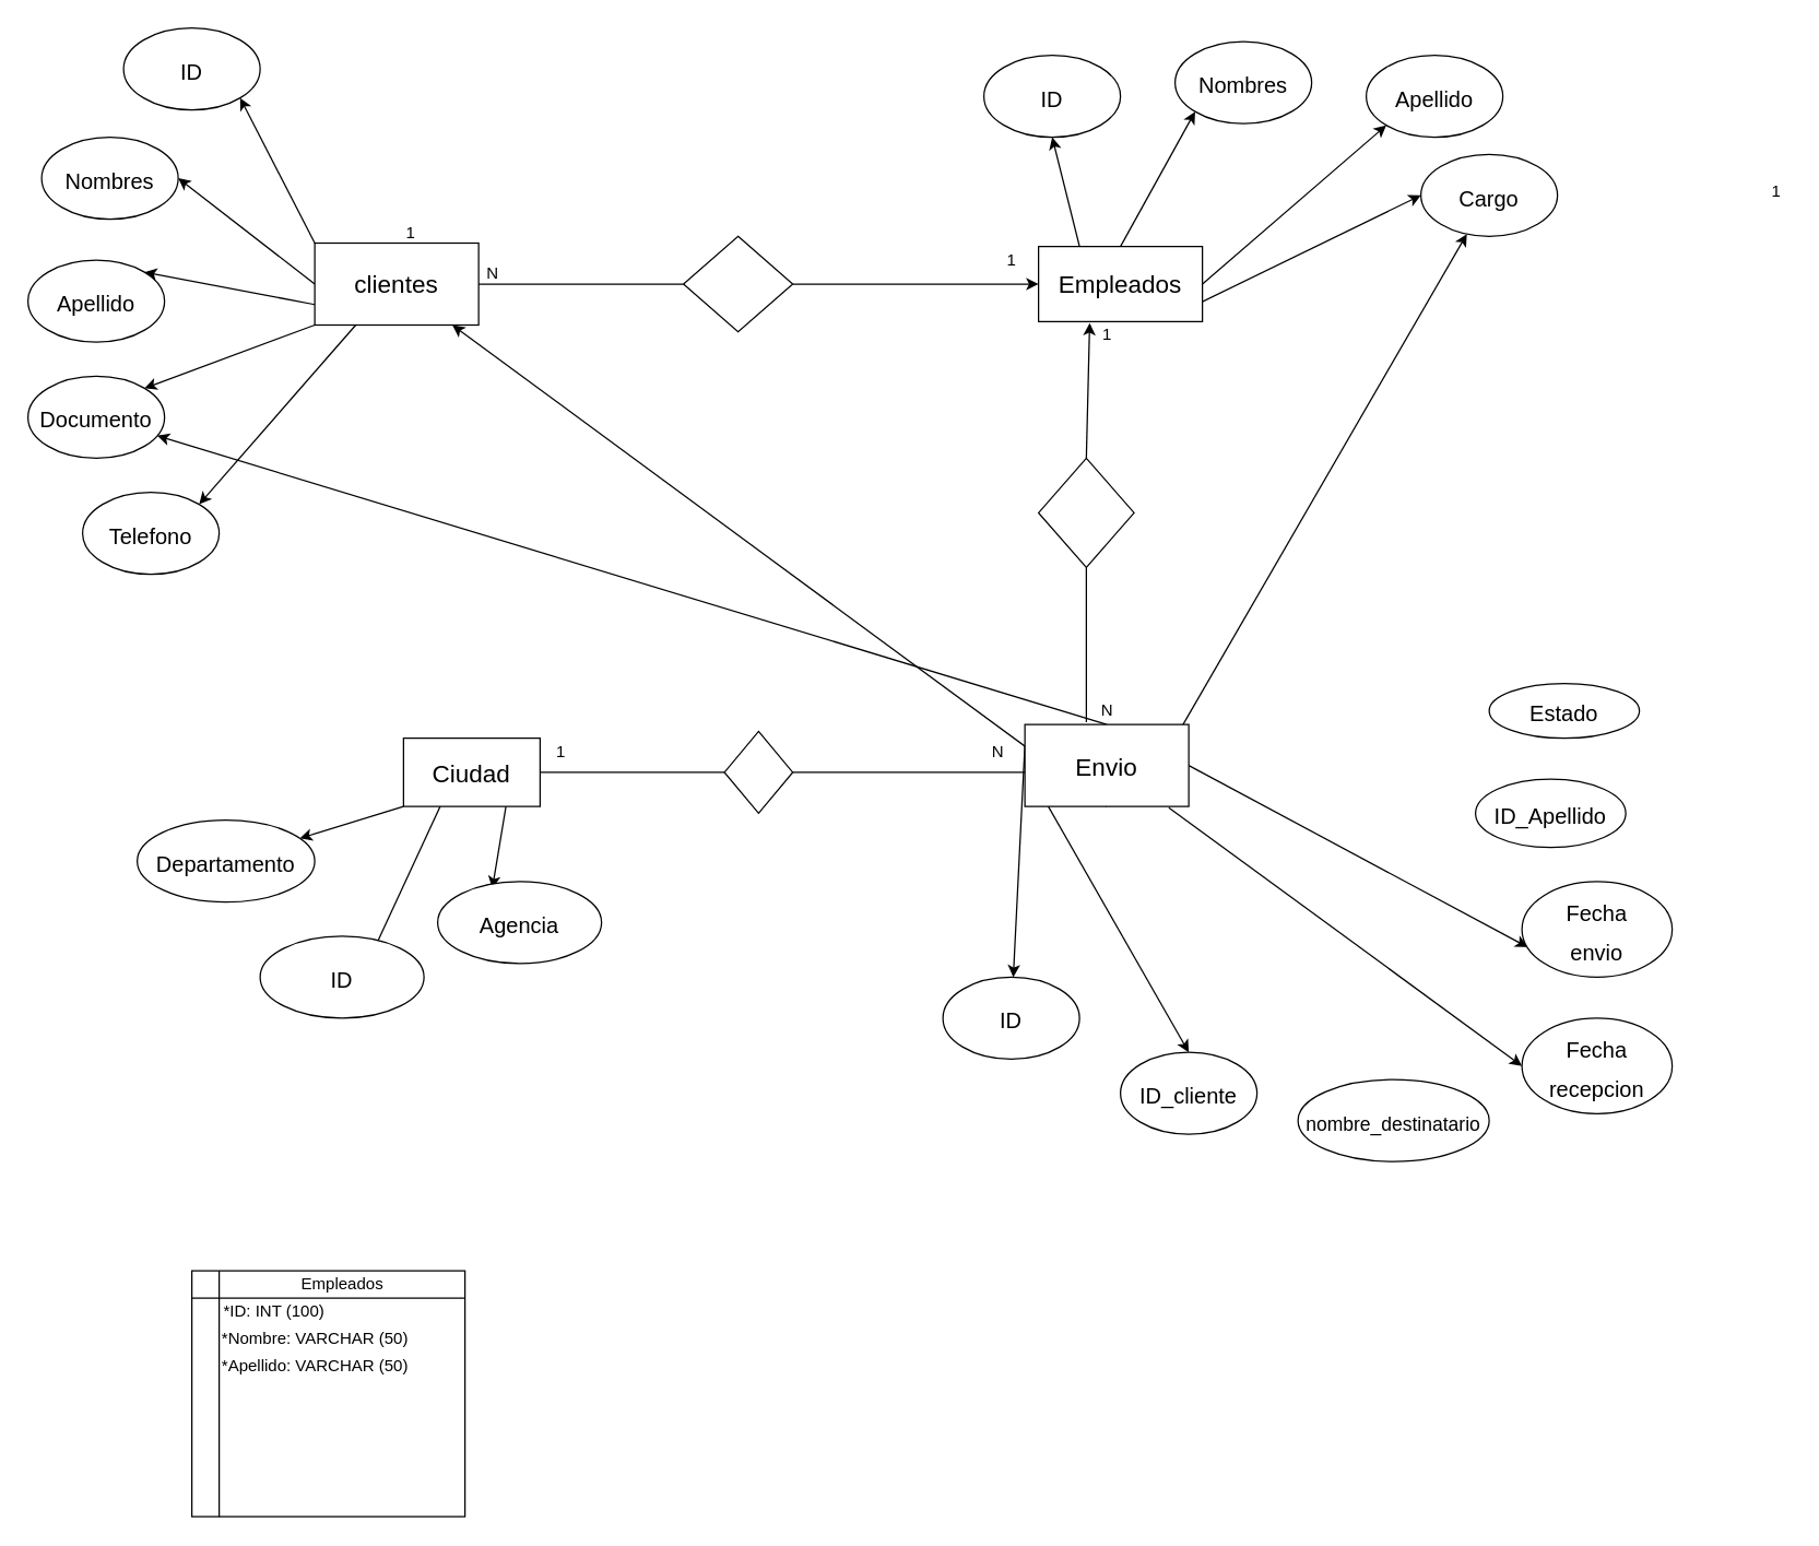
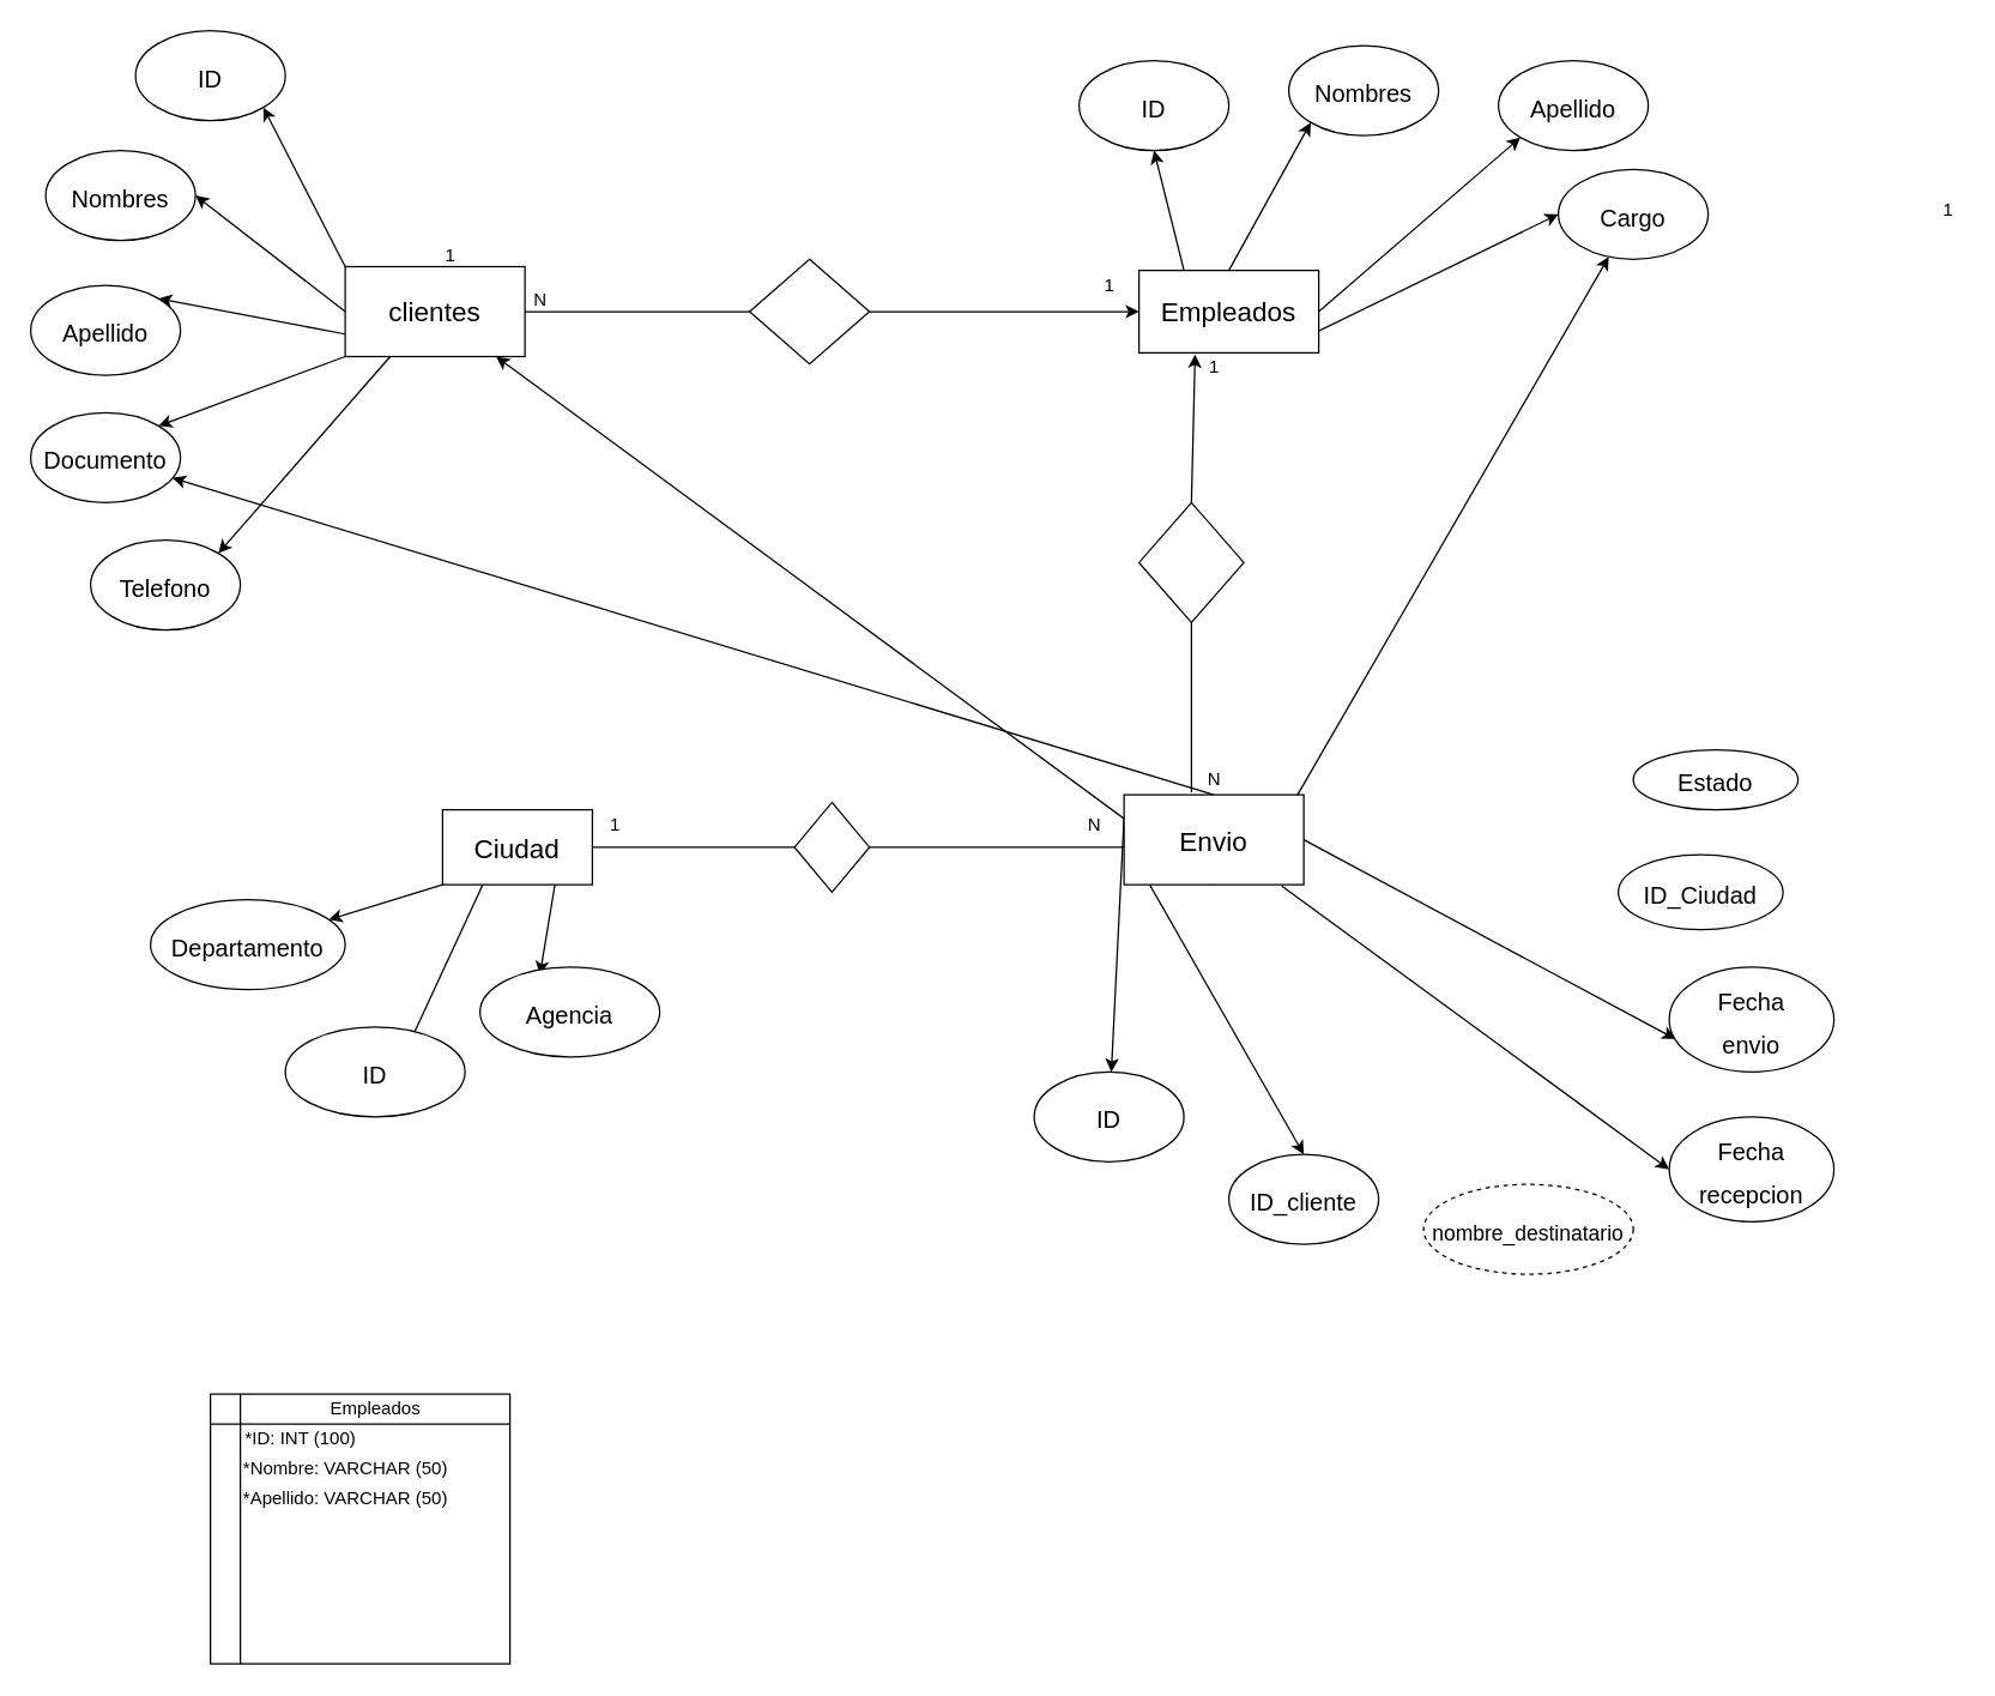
  <mxCell id="0" />
  <mxCell id="1" parent="0" />
  <mxCell id="2" style="edgeStyle=none;html=1;exitX=0;exitY=0.5;exitDx=0;exitDy=0;fontSize=24;entryX=1;entryY=0.5;entryDx=0;entryDy=0;" parent="1" source="7" target="8" edge="1"><mxGeometry relative="1" as="geometry"><mxPoint x="200" y="240.167" as="targetPoint" /></mxGeometry></mxCell>
  <mxCell id="3" style="edgeStyle=none;html=1;exitX=0;exitY=0.75;exitDx=0;exitDy=0;fontSize=24;entryX=1;entryY=0;entryDx=0;entryDy=0;" parent="1" source="7" target="9" edge="1"><mxGeometry relative="1" as="geometry"><mxPoint x="210" y="310" as="targetPoint" /></mxGeometry></mxCell>
  <mxCell id="4" style="edgeStyle=none;html=1;exitX=0;exitY=1;exitDx=0;exitDy=0;fontSize=24;entryX=1;entryY=0;entryDx=0;entryDy=0;" parent="1" source="7" target="10" edge="1"><mxGeometry relative="1" as="geometry"><mxPoint x="280" y="350" as="targetPoint" /></mxGeometry></mxCell>
  <mxCell id="5" style="edgeStyle=none;html=1;exitX=0.25;exitY=1;exitDx=0;exitDy=0;fontSize=16;entryX=1;entryY=0;entryDx=0;entryDy=0;" parent="1" source="7" target="19" edge="1"><mxGeometry relative="1" as="geometry"><mxPoint x="210" y="400" as="targetPoint" /></mxGeometry></mxCell>
  <mxCell id="6" style="edgeStyle=none;html=1;exitX=0;exitY=0;exitDx=0;exitDy=0;entryX=1;entryY=1;entryDx=0;entryDy=0;" parent="1" source="7" target="48" edge="1"><mxGeometry relative="1" as="geometry"><mxPoint x="190" y="90" as="targetPoint" /></mxGeometry></mxCell>
  <mxCell id="7" value="&lt;font style=&quot;font-size: 18px&quot;&gt;clientes&lt;/font&gt;" style="rounded=0;whiteSpace=wrap;html=1;" parent="1" vertex="1"><mxGeometry x="230" y="177.5" width="120" height="60" as="geometry" /></mxCell>
  <mxCell id="8" value="&lt;font size=&quot;3&quot;&gt;Nombres&lt;/font&gt;" style="ellipse;whiteSpace=wrap;html=1;fontSize=24;" parent="1" vertex="1"><mxGeometry x="30" y="100" width="100" height="60" as="geometry" /></mxCell>
  <mxCell id="9" value="&lt;span style=&quot;font-size: 16px&quot;&gt;Apellido&lt;/span&gt;" style="ellipse;whiteSpace=wrap;html=1;fontSize=24;" parent="1" vertex="1"><mxGeometry x="20" y="190" width="100" height="60" as="geometry" /></mxCell>
  <mxCell id="10" value="&lt;span style=&quot;font-size: 16px&quot;&gt;Documento&lt;/span&gt;" style="ellipse;whiteSpace=wrap;html=1;fontSize=24;" parent="1" vertex="1"><mxGeometry x="20" y="275" width="100" height="60" as="geometry" /></mxCell>
  <mxCell id="11" style="edgeStyle=none;html=1;exitX=0;exitY=0.25;exitDx=0;exitDy=0;fontSize=16;" parent="1" source="18" target="20" edge="1"><mxGeometry relative="1" as="geometry" /></mxCell>
  <mxCell id="12" style="edgeStyle=none;html=1;exitX=0.5;exitY=1;exitDx=0;exitDy=0;fontSize=16;" parent="1" source="18" target="7" edge="1"><mxGeometry relative="1" as="geometry"><mxPoint x="1150" y="790" as="targetPoint" /></mxGeometry></mxCell>
  <mxCell id="13" style="edgeStyle=none;html=1;exitX=0.878;exitY=1.015;exitDx=0;exitDy=0;fontSize=14;entryX=0;entryY=0.5;entryDx=0;entryDy=0;exitPerimeter=0;" parent="1" source="18" target="22" edge="1"><mxGeometry relative="1" as="geometry"><mxPoint x="1140" y="780" as="targetPoint" /></mxGeometry></mxCell>
  <mxCell id="14" style="edgeStyle=none;html=1;exitX=1;exitY=0.5;exitDx=0;exitDy=0;fontSize=14;entryX=0.038;entryY=0.686;entryDx=0;entryDy=0;entryPerimeter=0;" parent="1" source="18" target="23" edge="1"><mxGeometry relative="1" as="geometry"><mxPoint x="1240" y="680" as="targetPoint" /></mxGeometry></mxCell>
  <mxCell id="15" style="edgeStyle=none;html=1;exitX=0.917;exitY=0.167;exitDx=0;exitDy=0;fontSize=14;exitPerimeter=0;" parent="1" source="18" target="45" edge="1"><mxGeometry relative="1" as="geometry"><mxPoint x="1220" y="660" as="targetPoint" /></mxGeometry></mxCell>
  <mxCell id="16" style="edgeStyle=none;html=1;exitX=0;exitY=0.5;exitDx=0;exitDy=0;entryX=0.5;entryY=0;entryDx=0;entryDy=0;" parent="1" source="18" target="47" edge="1"><mxGeometry relative="1" as="geometry"><mxPoint x="950" y="720" as="targetPoint" /></mxGeometry></mxCell>
  <mxCell id="17" style="edgeStyle=none;html=1;exitX=0.5;exitY=0;exitDx=0;exitDy=0;" parent="1" source="18" target="10" edge="1"><mxGeometry relative="1" as="geometry" /></mxCell>
  <mxCell id="18" value="&lt;span style=&quot;font-size: 18px&quot;&gt;Envio&lt;/span&gt;" style="rounded=0;whiteSpace=wrap;html=1;fontSize=24;" parent="1" vertex="1"><mxGeometry x="750" y="530" width="120" height="60" as="geometry" /></mxCell>
  <mxCell id="19" value="&lt;span style=&quot;font-size: 16px&quot;&gt;Telefono&lt;/span&gt;" style="ellipse;whiteSpace=wrap;html=1;fontSize=24;" parent="1" vertex="1"><mxGeometry x="60" y="360" width="100" height="60" as="geometry" /></mxCell>
  <mxCell id="20" value="&lt;span style=&quot;font-size: 16px&quot;&gt;ID&lt;/span&gt;" style="ellipse;whiteSpace=wrap;html=1;fontSize=24;" parent="1" vertex="1"><mxGeometry x="690" y="715" width="100" height="60" as="geometry" /></mxCell>
- <mxCell id="21" value="&lt;font style=&quot;font-size: 14px&quot;&gt;nombre_destinatario&lt;/font&gt;" style="ellipse;whiteSpace=wrap;html=1;fontSize=24;" parent="1" vertex="1"><mxGeometry x="950" y="790" width="140" height="60" as="geometry" /></mxCell>
+ <mxCell id="21" value="&lt;font style=&quot;font-size: 14px&quot;&gt;nombre_destinatario&lt;/font&gt;" style="ellipse;whiteSpace=wrap;html=1;fontSize=24;dashed=1;" parent="1" vertex="1"><mxGeometry x="950" y="790" width="140" height="60" as="geometry" /></mxCell>
  <mxCell id="22" value="&lt;span style=&quot;font-size: 16px&quot;&gt;Fecha&lt;br&gt;recepcion&lt;br&gt;&lt;/span&gt;" style="ellipse;whiteSpace=wrap;html=1;fontSize=24;" parent="1" vertex="1"><mxGeometry x="1114" y="745" width="110" height="70" as="geometry" /></mxCell>
  <mxCell id="23" value="&lt;span style=&quot;font-size: 16px&quot;&gt;Fecha&lt;br&gt;envio&lt;br&gt;&lt;/span&gt;" style="ellipse;whiteSpace=wrap;html=1;fontSize=24;" parent="1" vertex="1"><mxGeometry x="1114" y="645" width="110" height="70" as="geometry" /></mxCell>
- <mxCell id="24" value="&lt;span style=&quot;font-size: 16px&quot;&gt;ID_Apellido&lt;br&gt;&lt;/span&gt;" style="ellipse;whiteSpace=wrap;html=1;fontSize=24;" parent="1" vertex="1"><mxGeometry x="1080" y="570" width="110" height="50" as="geometry" /></mxCell>
+ <mxCell id="24" value="&lt;span style=&quot;font-size: 16px&quot;&gt;ID_Ciudad&lt;br&gt;&lt;/span&gt;" style="ellipse;whiteSpace=wrap;html=1;fontSize=24;" parent="1" vertex="1"><mxGeometry x="1080" y="570" width="110" height="50" as="geometry" /></mxCell>
  <mxCell id="25" style="edgeStyle=none;html=1;exitX=0;exitY=1;exitDx=0;exitDy=0;fontSize=14;" parent="1" source="28" target="29" edge="1"><mxGeometry relative="1" as="geometry"><mxPoint x="340" y="440" as="targetPoint" /></mxGeometry></mxCell>
  <mxCell id="26" style="edgeStyle=none;html=1;exitX=0.5;exitY=0;exitDx=0;exitDy=0;fontSize=14;entryX=0.5;entryY=1;entryDx=0;entryDy=0;" parent="1" source="28" target="30" edge="1"><mxGeometry relative="1" as="geometry"><mxPoint x="450" y="420" as="targetPoint" /></mxGeometry></mxCell>
  <mxCell id="27" style="edgeStyle=none;html=1;exitX=0.75;exitY=1;exitDx=0;exitDy=0;fontSize=14;" parent="1" source="28" edge="1"><mxGeometry relative="1" as="geometry"><mxPoint x="360" y="650" as="targetPoint" /></mxGeometry></mxCell>
  <mxCell id="28" value="&lt;span style=&quot;font-size: 18px&quot;&gt;Ciudad&lt;/span&gt;" style="rounded=0;whiteSpace=wrap;html=1;fontSize=24;" parent="1" vertex="1"><mxGeometry x="295" y="540" width="100" height="50" as="geometry" /></mxCell>
  <mxCell id="29" value="&lt;p&gt;&lt;font size=&quot;3&quot;&gt;Departamento&lt;/font&gt;&lt;/p&gt;" style="ellipse;whiteSpace=wrap;html=1;fontSize=24;" parent="1" vertex="1"><mxGeometry x="100" y="600" width="130" height="60" as="geometry" /></mxCell>
  <mxCell id="30" value="&lt;p&gt;&lt;font size=&quot;3&quot;&gt;ID&lt;/font&gt;&lt;/p&gt;" style="ellipse;whiteSpace=wrap;html=1;fontSize=24;" parent="1" vertex="1"><mxGeometry x="190" y="685" width="120" height="60" as="geometry" /></mxCell>
  <mxCell id="31" value="&lt;font size=&quot;3&quot;&gt;Agencia&lt;/font&gt;" style="ellipse;whiteSpace=wrap;html=1;fontSize=24;" parent="1" vertex="1"><mxGeometry x="320" y="645" width="120" height="60" as="geometry" /></mxCell>
  <mxCell id="32" value="&lt;span style=&quot;font-size: 16px&quot;&gt;Estado&lt;br&gt;&lt;/span&gt;" style="ellipse;whiteSpace=wrap;html=1;fontSize=24;" parent="1" vertex="1"><mxGeometry x="1090" y="500" width="110" height="40" as="geometry" /></mxCell>
  <mxCell id="33" value="" style="endArrow=none;html=1;entryX=0;entryY=0.875;entryDx=0;entryDy=0;exitX=0;exitY=0.5;exitDx=0;exitDy=0;startArrow=none;entryPerimeter=0;" parent="1" source="35" target="37" edge="1"><mxGeometry width="50" height="50" relative="1" as="geometry"><mxPoint x="330" y="370" as="sourcePoint" /><mxPoint x="380" y="320" as="targetPoint" /></mxGeometry></mxCell>
  <mxCell id="34" style="edgeStyle=none;html=1;exitX=1;exitY=0.5;exitDx=0;exitDy=0;fontSize=24;entryX=0;entryY=0.5;entryDx=0;entryDy=0;" parent="1" source="35" target="42" edge="1"><mxGeometry relative="1" as="geometry"><mxPoint x="807.6" y="208.91" as="targetPoint" /></mxGeometry></mxCell>
  <mxCell id="35" value="" style="rhombus;whiteSpace=wrap;html=1;fontSize=14;" parent="1" vertex="1"><mxGeometry x="500" y="172.5" width="80" height="70" as="geometry" /></mxCell>
  <mxCell id="36" value="1" style="text;html=1;align=center;verticalAlign=middle;resizable=0;points=[];autosize=1;strokeColor=none;fillColor=none;" parent="1" vertex="1"><mxGeometry x="1290" y="130" width="20" height="20" as="geometry" /></mxCell>
  <mxCell id="37" value="N" style="text;html=1;align=center;verticalAlign=middle;resizable=0;points=[];autosize=1;strokeColor=none;fillColor=none;" parent="1" vertex="1"><mxGeometry x="350" y="190" width="20" height="20" as="geometry" /></mxCell>
  <mxCell id="38" style="edgeStyle=none;html=1;exitX=0.5;exitY=0;exitDx=0;exitDy=0;entryX=0;entryY=1;entryDx=0;entryDy=0;" parent="1" source="42" target="43" edge="1"><mxGeometry relative="1" as="geometry"><mxPoint x="1400" y="70" as="targetPoint" /></mxGeometry></mxCell>
  <mxCell id="39" style="edgeStyle=none;html=1;exitX=1;exitY=0.5;exitDx=0;exitDy=0;entryX=0;entryY=1;entryDx=0;entryDy=0;" parent="1" source="42" target="44" edge="1"><mxGeometry relative="1" as="geometry" /></mxCell>
  <mxCell id="40" style="edgeStyle=none;html=1;exitX=0.75;exitY=1;exitDx=0;exitDy=0;entryX=0;entryY=0.5;entryDx=0;entryDy=0;" parent="1" source="42" target="45" edge="1"><mxGeometry relative="1" as="geometry"><mxPoint x="1530" y="170" as="targetPoint" /></mxGeometry></mxCell>
  <mxCell id="41" style="edgeStyle=none;html=1;exitX=0.25;exitY=0;exitDx=0;exitDy=0;entryX=0.5;entryY=1;entryDx=0;entryDy=0;" parent="1" source="42" target="46" edge="1"><mxGeometry relative="1" as="geometry"><mxPoint x="1310" y="30" as="targetPoint" /></mxGeometry></mxCell>
  <mxCell id="42" value="&lt;span style=&quot;font-size: 18px&quot;&gt;Empleados&lt;/span&gt;" style="rounded=0;whiteSpace=wrap;html=1;" parent="1" vertex="1"><mxGeometry x="760" y="180" width="120" height="55" as="geometry" /></mxCell>
  <mxCell id="43" value="&lt;font size=&quot;3&quot;&gt;Nombres&lt;/font&gt;" style="ellipse;whiteSpace=wrap;html=1;fontSize=24;" parent="1" vertex="1"><mxGeometry x="860" y="30" width="100" height="60" as="geometry" /></mxCell>
  <mxCell id="44" value="&lt;span style=&quot;font-size: 16px&quot;&gt;Apellido&lt;/span&gt;" style="ellipse;whiteSpace=wrap;html=1;fontSize=24;" parent="1" vertex="1"><mxGeometry x="1000" y="40" width="100" height="60" as="geometry" /></mxCell>
  <mxCell id="45" value="&lt;span style=&quot;font-size: 16px&quot;&gt;Cargo&lt;/span&gt;" style="ellipse;whiteSpace=wrap;html=1;fontSize=24;" parent="1" vertex="1"><mxGeometry x="1040" y="112.5" width="100" height="60" as="geometry" /></mxCell>
  <mxCell id="46" value="&lt;font size=&quot;3&quot;&gt;ID&lt;/font&gt;" style="ellipse;whiteSpace=wrap;html=1;fontSize=24;" parent="1" vertex="1"><mxGeometry x="720" y="40" width="100" height="60" as="geometry" /></mxCell>
  <mxCell id="47" value="&lt;span style=&quot;font-size: 16px&quot;&gt;ID_cliente&lt;/span&gt;" style="ellipse;whiteSpace=wrap;html=1;fontSize=24;" parent="1" vertex="1"><mxGeometry x="820" y="770" width="100" height="60" as="geometry" /></mxCell>
  <mxCell id="48" value="&lt;font size=&quot;3&quot;&gt;ID&lt;/font&gt;" style="ellipse;whiteSpace=wrap;html=1;fontSize=24;" parent="1" vertex="1"><mxGeometry x="90" y="20" width="100" height="60" as="geometry" /></mxCell>
  <mxCell id="49" value="" style="rhombus;whiteSpace=wrap;html=1;fontSize=14;" parent="1" vertex="1"><mxGeometry x="530" y="535" width="50" height="60" as="geometry" /></mxCell>
  <mxCell id="50" value="" style="shape=internalStorage;whiteSpace=wrap;html=1;backgroundOutline=1;" parent="1" vertex="1"><mxGeometry x="140" y="930" width="200" height="180" as="geometry" /></mxCell>
  <mxCell id="51" value="Empleados" style="text;html=1;align=center;verticalAlign=middle;resizable=0;points=[];autosize=1;strokeColor=none;fillColor=none;" parent="1" vertex="1"><mxGeometry x="210" y="930" width="80" height="20" as="geometry" /></mxCell>
  <mxCell id="52" value="*ID: INT (100)" style="text;html=1;align=center;verticalAlign=middle;resizable=0;points=[];autosize=1;strokeColor=none;fillColor=none;" parent="1" vertex="1"><mxGeometry x="155" y="950" width="90" height="20" as="geometry" /></mxCell>
  <mxCell id="53" value="*Nombre: VARCHAR (50)" style="text;html=1;align=center;verticalAlign=middle;resizable=0;points=[];autosize=1;strokeColor=none;fillColor=none;" parent="1" vertex="1"><mxGeometry x="155" y="970" width="150" height="20" as="geometry" /></mxCell>
  <mxCell id="54" value="*Apellido: VARCHAR (50)" style="text;html=1;align=center;verticalAlign=middle;resizable=0;points=[];autosize=1;strokeColor=none;fillColor=none;" parent="1" vertex="1"><mxGeometry x="155" y="990" width="150" height="20" as="geometry" /></mxCell>
  <mxCell id="55" value="1" style="text;html=1;align=center;verticalAlign=middle;resizable=0;points=[];autosize=1;strokeColor=none;fillColor=none;" parent="1" vertex="1"><mxGeometry x="290" y="160" width="20" height="20" as="geometry" /></mxCell>
  <mxCell id="56" value="" style="endArrow=none;html=1;exitX=1;exitY=0.5;exitDx=0;exitDy=0;entryX=0;entryY=0.5;entryDx=0;entryDy=0;" parent="1" source="28" target="49" edge="1"><mxGeometry width="50" height="50" relative="1" as="geometry"><mxPoint x="730" y="700" as="sourcePoint" /><mxPoint x="780" y="650" as="targetPoint" /></mxGeometry></mxCell>
  <mxCell id="57" value="" style="endArrow=none;html=1;exitX=1;exitY=0.5;exitDx=0;exitDy=0;" parent="1" source="49" edge="1"><mxGeometry width="50" height="50" relative="1" as="geometry"><mxPoint x="730" y="700" as="sourcePoint" /><mxPoint x="750" y="565" as="targetPoint" /></mxGeometry></mxCell>
  <mxCell id="58" style="edgeStyle=none;html=1;exitX=0;exitY=0.5;exitDx=0;exitDy=0;entryX=0.312;entryY=1.019;entryDx=0;entryDy=0;entryPerimeter=0;fontSize=24;" parent="1" source="59" target="42" edge="1"><mxGeometry relative="1" as="geometry" /></mxCell>
  <mxCell id="59" value="" style="rhombus;whiteSpace=wrap;html=1;fontSize=14;rotation=90;" parent="1" vertex="1"><mxGeometry x="755" y="340" width="80" height="70" as="geometry" /></mxCell>
  <mxCell id="60" value="" style="endArrow=none;html=1;entryX=1;entryY=0.5;entryDx=0;entryDy=0;exitX=0.375;exitY=-0.028;exitDx=0;exitDy=0;exitPerimeter=0;" parent="1" source="18" target="59" edge="1"><mxGeometry width="50" height="50" relative="1" as="geometry"><mxPoint x="730" y="530" as="sourcePoint" /><mxPoint x="780" y="480" as="targetPoint" /></mxGeometry></mxCell>
  <mxCell id="61" value="1" style="text;html=1;align=center;verticalAlign=middle;resizable=0;points=[];autosize=1;strokeColor=none;fillColor=none;" vertex="1" parent="1"><mxGeometry x="730" y="180" width="20" height="20" as="geometry" /></mxCell>
  <mxCell id="62" value="1" style="text;html=1;align=center;verticalAlign=middle;resizable=0;points=[];autosize=1;strokeColor=none;fillColor=none;" vertex="1" parent="1"><mxGeometry x="800" y="235" width="20" height="20" as="geometry" /></mxCell>
  <mxCell id="63" value="N" style="text;html=1;align=center;verticalAlign=middle;resizable=0;points=[];autosize=1;strokeColor=none;fillColor=none;" vertex="1" parent="1"><mxGeometry x="800" y="510" width="20" height="20" as="geometry" /></mxCell>
  <mxCell id="64" value="N" style="text;html=1;align=center;verticalAlign=middle;resizable=0;points=[];autosize=1;strokeColor=none;fillColor=none;" vertex="1" parent="1"><mxGeometry x="720" y="540" width="20" height="20" as="geometry" /></mxCell>
  <mxCell id="65" value="1" style="text;html=1;align=center;verticalAlign=middle;resizable=0;points=[];autosize=1;strokeColor=none;fillColor=none;" vertex="1" parent="1"><mxGeometry x="400" y="540" width="20" height="20" as="geometry" /></mxCell>
